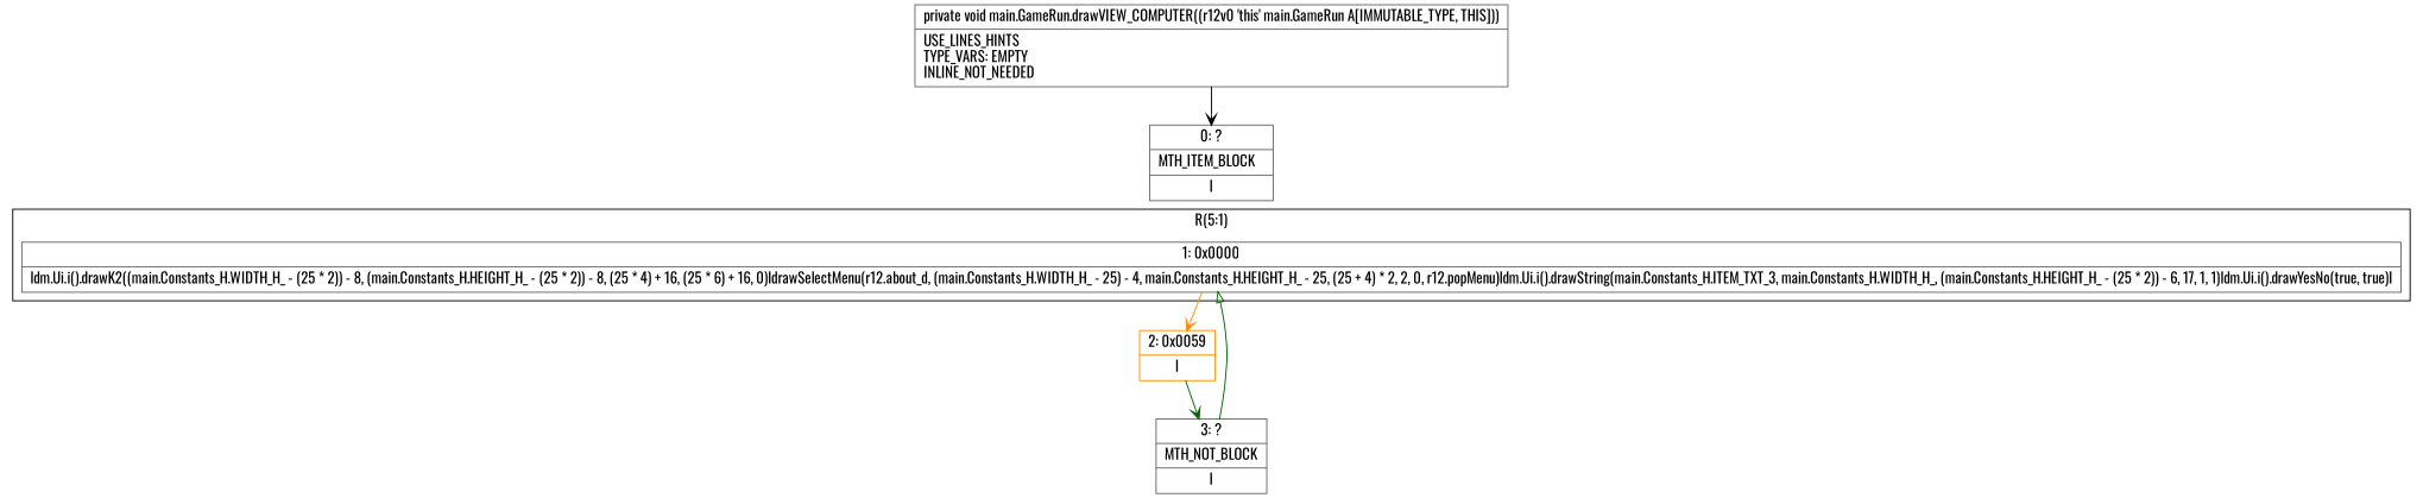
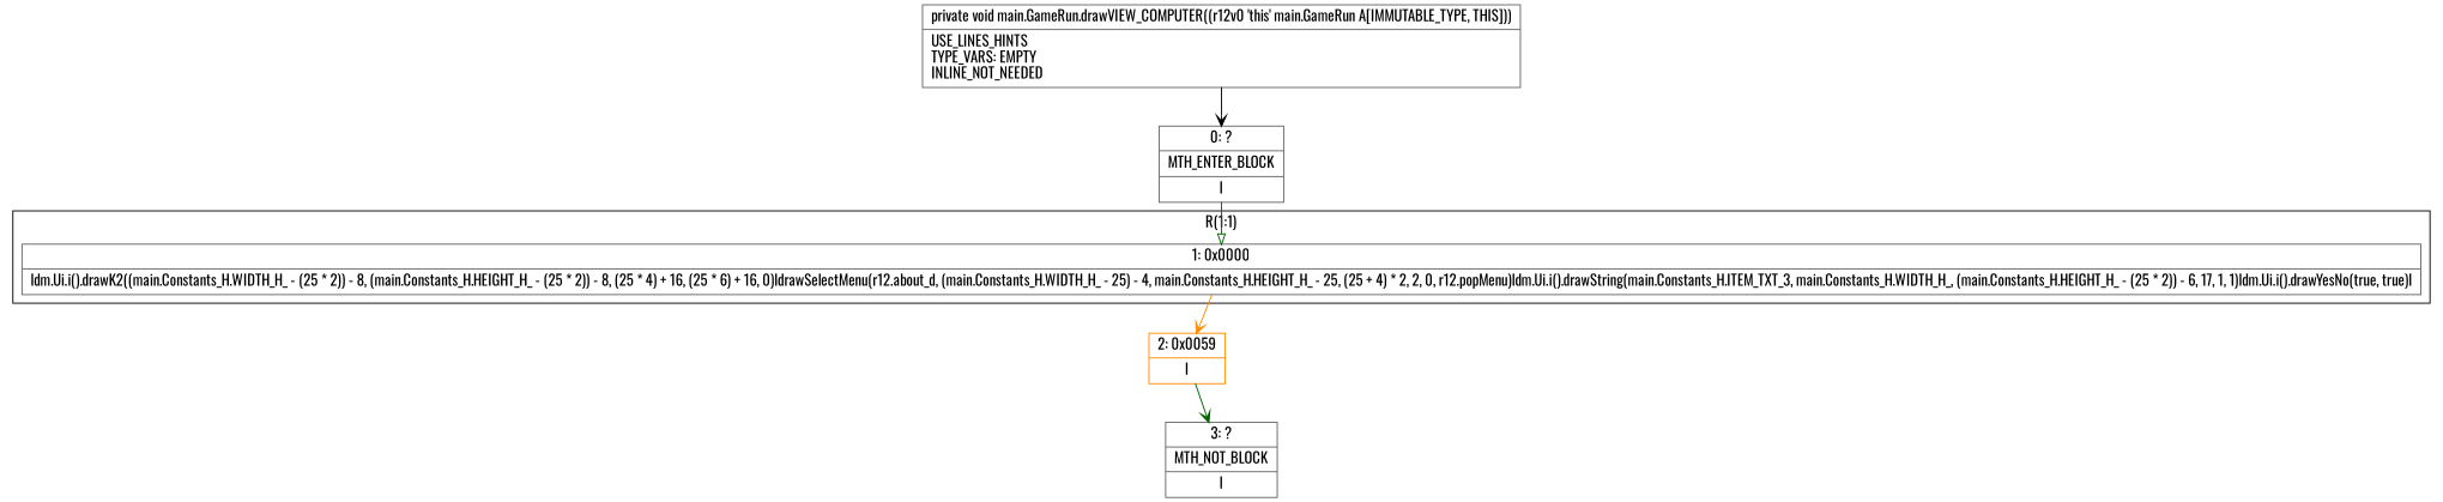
  digraph {
    fontname=Oswald
    node [color=gray40 fontname=Oswald shape=record]
    edge [arrowhead=vee color=darkgreen fontname=Oswald]
    n1 [label="{1\:\ 0x0000|ldm.Ui.i().drawK2((main.Constants_H.WIDTH_H_ \- (25 * 2)) \- 8, (main.Constants_H.HEIGHT_H_ \- (25 * 2)) \- 8, (25 * 4) + 16, (25 * 6) + 16, 0)ldrawSelectMenu(r12.about_d, (main.Constants_H.WIDTH_H_ \- 25) \- 4, main.Constants_H.HEIGHT_H_ \- 25, (25 + 4) * 2, 2, 0, r12.popMenu)ldm.Ui.i().drawString(main.Constants_H.ITEM_TXT_3, main.Constants_H.WIDTH_H_, (main.Constants_H.HEIGHT_H_ \- (25 * 2)) \- 6, 17, 1, 1)ldm.Ui.i().drawYesNo(true, true)l}"]
    n2 [color=darkorange label="{2\:\ 0x0059|l}"]
    n3 [label="{3\:\ ?|MTH_NOT_BLOCK\l|l}"]
-   n4 [label="{0\:\ ?|MTH_ITEM_BLOCK\l|l}"]
+   n4 [label="{0\:\ ?|MTH_ENTER_BLOCK\l|l}"]
    n5 [label="{private void main.GameRun.drawVIEW_COMPUTER((r12v0 'this' main.GameRun A[IMMUTABLE_TYPE, THIS]))  | USE_LINES_HINTS\lTYPE_VARS: EMPTY\lINLINE_NOT_NEEDED\l}"]
    subgraph cluster_1 {
-     label="R(5:1)"
+     label="R(1:1)"
      n1
    }
    n1 -> n2 [color=darkorange]
    n2 -> n3
-   n3 -> n1 [arrowhead=onormal]
+   n4 -> n1 [arrowhead=onormal]
    n5 -> n4 [color=black]
  }
